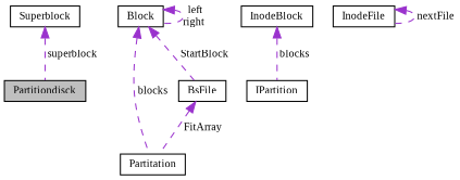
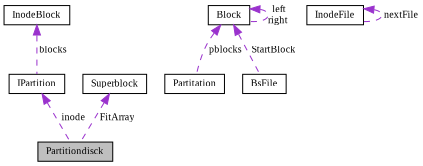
  digraph {
    fontname="Liberation Serif"
    node [color=black fillcolor=white fontname="Liberation Serif" fontsize=10 shape=record style=filled]
    edge [color=darkorchid3 dir=back fontname="Liberation Serif" fontsize=10 labelfontname=Helvetica labelfontsize=10 style=dashed]
    n1 [fillcolor=grey75 fontcolor=black height=0.2 label=Partitiondisck width=0.4]
    n2 [height=0.2 label=Partitation width=0.4]
    n3 [height=0.2 label=BsFile width=0.4]
    n4 [height=0.2 label=Block width=0.4]
    n5 [height=0.2 label=IPartition width=0.4]
    n6 [height=0.2 label=InodeFile width=0.4]
    n7 [height=0.2 label=InodeBlock width=0.4]
    n8 [height=0.2 label=Superblock width=0.4]
-   n3 -> n2 [label=" FitArray"]
-   n4 -> n2 [label=" blocks"]
+   n4 -> n2 [label=" pblocks"]
    n4 -> n3 [label=" StartBlock"]
    n4 -> n4 [label=" left\nright"]
+   n5 -> n1 [label=" inode"]
    n6 -> n6 [label=" nextFile"]
    n7 -> n5 [label=" blocks"]
-   n8 -> n1 [label=" superblock"]
+   n8 -> n1 [label=" FitArray"]
  }
